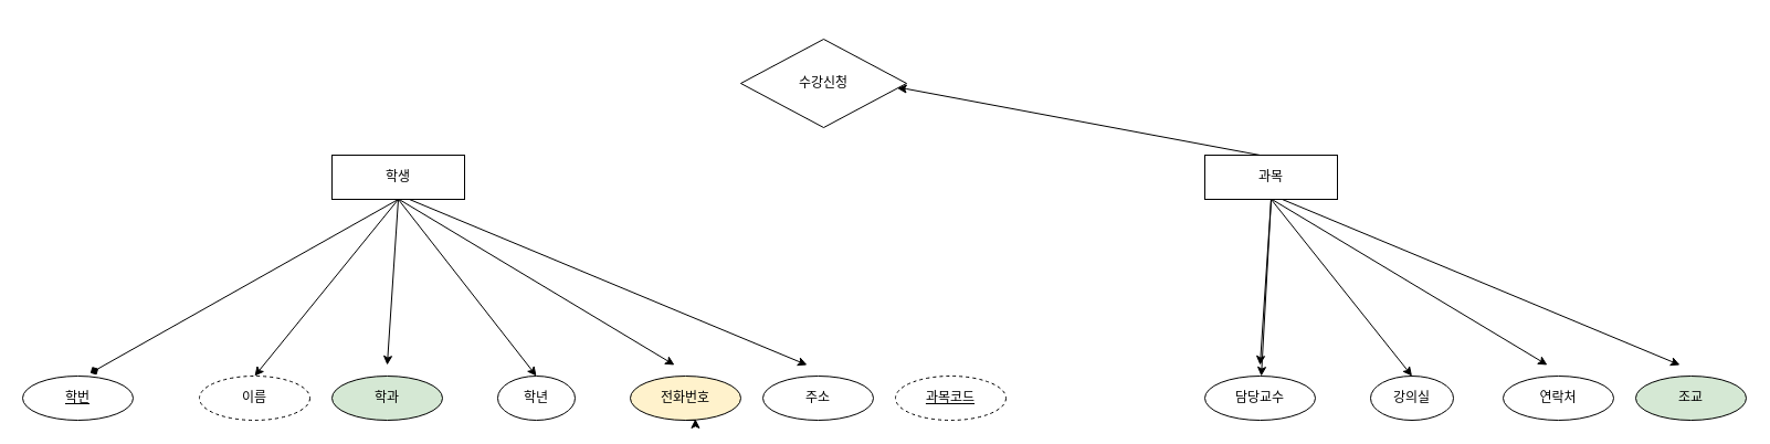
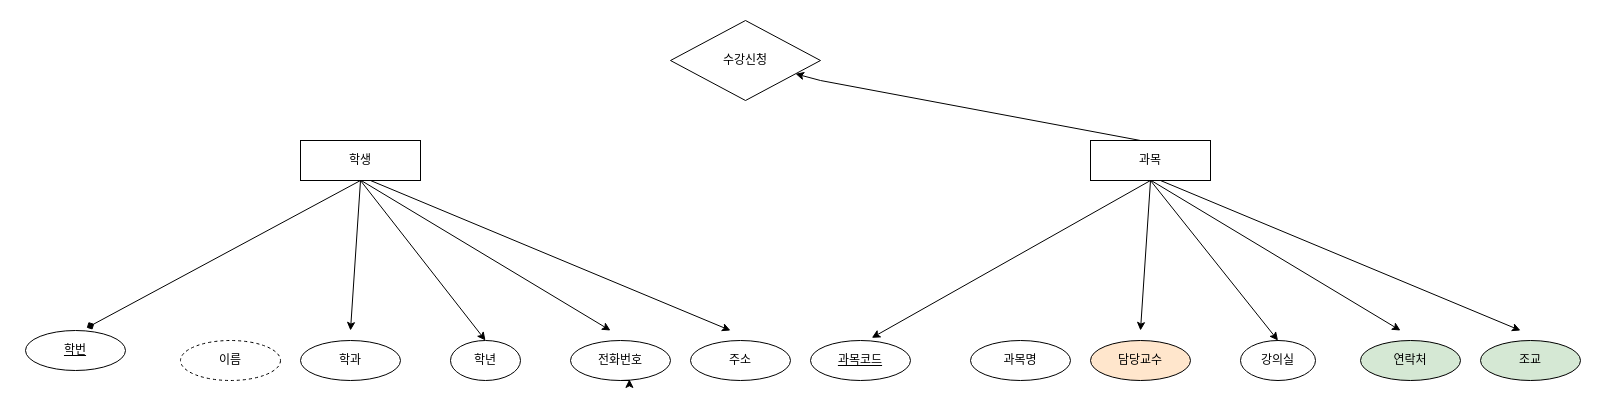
  <mxCell id="0" />
  <mxCell id="1" parent="0" />
- <mxCell id="2" value="" style="rounded=0;orthogonalLoop=1;jettySize=auto;html=1;exitX=0.5;exitY=1;exitDx=0;exitDy=0;" edge="1" parent="1" source="4" target="7"><mxGeometry relative="1" as="geometry" /></mxCell>
+ <mxCell id="2" value="" style="rounded=0;orthogonalLoop=1;jettySize=auto;html=1;entryX=0.613;entryY=-0.067;entryDx=0;entryDy=0;entryPerimeter=0;exitX=0.5;exitY=1;exitDx=0;exitDy=0;" edge="1" parent="1" source="4" target="6"><mxGeometry relative="1" as="geometry" /></mxCell>
  <mxCell id="3" style="rounded=0;orthogonalLoop=1;jettySize=auto;html=1;" edge="1" parent="1" target="28"><mxGeometry relative="1" as="geometry"><mxPoint x="1140" y="140" as="sourcePoint" /><Array as="points"><mxPoint x="820" y="80" /></Array></mxGeometry></mxCell>
  <mxCell id="4" value="과목" style="whiteSpace=wrap;html=1;align=center;" vertex="1" parent="1"><mxGeometry x="1090" y="140" width="120" height="40" as="geometry" /></mxCell>
- <mxCell id="6" value="과목코드" style="ellipse;whiteSpace=wrap;html=1;align=center;fontStyle=4;dashed=1;" vertex="1" parent="1"><mxGeometry x="810" y="340" width="100" height="40" as="geometry" /></mxCell>
- <mxCell id="7" value="담당교수" style="ellipse;whiteSpace=wrap;html=1;align=center;" vertex="1" parent="1"><mxGeometry x="1090" y="340" width="100" height="40" as="geometry" /></mxCell>
+ <mxCell id="5" value="과목명" style="ellipse;whiteSpace=wrap;html=1;align=center;" vertex="1" parent="1"><mxGeometry x="970" y="340" width="100" height="40" as="geometry" /></mxCell>
+ <mxCell id="6" value="과목코드" style="ellipse;whiteSpace=wrap;html=1;align=center;fontStyle=4;" vertex="1" parent="1"><mxGeometry x="810" y="340" width="100" height="40" as="geometry" /></mxCell>
+ <mxCell id="7" value="담당교수" style="ellipse;whiteSpace=wrap;html=1;align=center;fillColor=#ffe6cc;" vertex="1" parent="1"><mxGeometry x="1090" y="340" width="100" height="40" as="geometry" /></mxCell>
  <mxCell id="8" value="강의실" style="ellipse;whiteSpace=wrap;html=1;align=center;" vertex="1" parent="1"><mxGeometry x="1240" y="340" width="75" height="40" as="geometry" /></mxCell>
- <mxCell id="9" value="연락처" style="ellipse;whiteSpace=wrap;html=1;align=center;" vertex="1" parent="1"><mxGeometry x="1360" y="340" width="100" height="40" as="geometry" /></mxCell>
+ <mxCell id="9" value="연락처" style="ellipse;whiteSpace=wrap;html=1;align=center;fillColor=#d5e8d4;" vertex="1" parent="1"><mxGeometry x="1360" y="340" width="100" height="40" as="geometry" /></mxCell>
  <mxCell id="10" value="조교" style="ellipse;whiteSpace=wrap;html=1;align=center;fillColor=#d5e8d4;" vertex="1" parent="1"><mxGeometry x="1480" y="340" width="100" height="40" as="geometry" /></mxCell>
  <mxCell id="11" value="" style="rounded=0;orthogonalLoop=1;jettySize=auto;html=1;entryX=0.5;entryY=0;entryDx=0;entryDy=0;" edge="1" parent="1" target="8"><mxGeometry relative="1" as="geometry"><mxPoint x="1150" y="180" as="sourcePoint" /><mxPoint x="1140" y="270" as="targetPoint" /></mxGeometry></mxCell>
  <mxCell id="12" value="" style="rounded=0;orthogonalLoop=1;jettySize=auto;html=1;exitX=0.589;exitY=1.033;exitDx=0;exitDy=0;exitPerimeter=0;" edge="1" parent="1"><mxGeometry relative="1" as="geometry"><mxPoint x="1150.68" y="180" as="sourcePoint" /><mxPoint x="1400" y="330" as="targetPoint" /></mxGeometry></mxCell>
  <mxCell id="13" value="" style="rounded=0;orthogonalLoop=1;jettySize=auto;html=1;" edge="1" parent="1"><mxGeometry relative="1" as="geometry"><mxPoint x="1170" y="180" as="sourcePoint" /><mxPoint x="1520" y="330" as="targetPoint" /><Array as="points"><mxPoint x="1160" y="180" /></Array></mxGeometry></mxCell>
  <mxCell id="14" value="" style="rounded=0;orthogonalLoop=1;jettySize=auto;html=1;" edge="1" parent="1"><mxGeometry relative="1" as="geometry"><mxPoint x="1150" y="180" as="sourcePoint" /><mxPoint x="1140" y="330" as="targetPoint" /></mxGeometry></mxCell>
  <mxCell id="15" value="" style="rounded=0;orthogonalLoop=1;jettySize=auto;html=1;entryX=0.613;entryY=-0.067;entryDx=0;entryDy=0;entryPerimeter=0;exitX=0.5;exitY=1;exitDx=0;exitDy=0;endArrow=diamond;" edge="1" source="16" target="18" parent="1"><mxGeometry relative="1" as="geometry" /></mxCell>
  <mxCell id="16" value="학생" style="whiteSpace=wrap;html=1;align=center;" vertex="1" parent="1"><mxGeometry x="300" y="140" width="120" height="40" as="geometry" /></mxCell>
  <mxCell id="17" value="이름" style="ellipse;whiteSpace=wrap;html=1;align=center;dashed=1;" vertex="1" parent="1"><mxGeometry x="180" y="340" width="100" height="40" as="geometry" /></mxCell>
- <mxCell id="18" value="학번" style="ellipse;whiteSpace=wrap;html=1;align=center;fontStyle=4;" vertex="1" parent="1"><mxGeometry x="20" y="340" width="100" height="40" as="geometry" /></mxCell>
- <mxCell id="19" value="학과" style="ellipse;whiteSpace=wrap;html=1;align=center;fillColor=#d5e8d4;" vertex="1" parent="1"><mxGeometry x="300" y="340" width="100" height="40" as="geometry" /></mxCell>
+ <mxCell id="18" value="학번" style="ellipse;whiteSpace=wrap;html=1;align=center;fontStyle=4;" vertex="1" parent="1"><mxGeometry x="25" y="330" width="100" height="40" as="geometry" /></mxCell>
+ <mxCell id="19" value="학과" style="ellipse;whiteSpace=wrap;html=1;align=center;" vertex="1" parent="1"><mxGeometry x="300" y="340" width="100" height="40" as="geometry" /></mxCell>
  <mxCell id="20" value="학년" style="ellipse;whiteSpace=wrap;html=1;align=center;" vertex="1" parent="1"><mxGeometry x="450" y="340" width="70" height="40" as="geometry" /></mxCell>
- <mxCell id="21" value="전화번호" style="ellipse;whiteSpace=wrap;html=1;align=center;fillColor=#fff2cc;" vertex="1" parent="1"><mxGeometry x="570" y="340" width="100" height="40" as="geometry" /></mxCell>
+ <mxCell id="21" value="전화번호" style="ellipse;whiteSpace=wrap;html=1;align=center;" vertex="1" parent="1"><mxGeometry x="570" y="340" width="100" height="40" as="geometry" /></mxCell>
  <mxCell id="22" value="주소" style="ellipse;whiteSpace=wrap;html=1;align=center;" vertex="1" parent="1"><mxGeometry x="690" y="340" width="100" height="40" as="geometry" /></mxCell>
- <mxCell id="23" value="" style="rounded=0;orthogonalLoop=1;jettySize=auto;html=1;entryX=0.5;entryY=0;entryDx=0;entryDy=0;exitX=0.5;exitY=1;exitDx=0;exitDy=0;" edge="1" source="16" target="17" parent="1"><mxGeometry relative="1" as="geometry"><mxPoint x="369" y="183" as="sourcePoint" /><mxPoint x="150" y="260" as="targetPoint" /></mxGeometry></mxCell>
  <mxCell id="24" value="" style="rounded=0;orthogonalLoop=1;jettySize=auto;html=1;entryX=0.5;entryY=0;entryDx=0;entryDy=0;" edge="1" target="20" parent="1"><mxGeometry relative="1" as="geometry"><mxPoint x="360" y="180" as="sourcePoint" /><mxPoint x="350" y="270" as="targetPoint" /></mxGeometry></mxCell>
  <mxCell id="25" value="" style="rounded=0;orthogonalLoop=1;jettySize=auto;html=1;exitX=0.589;exitY=1.033;exitDx=0;exitDy=0;exitPerimeter=0;" edge="1" parent="1"><mxGeometry relative="1" as="geometry"><mxPoint x="360.68" y="180" as="sourcePoint" /><mxPoint x="610" y="330" as="targetPoint" /></mxGeometry></mxCell>
  <mxCell id="26" value="" style="rounded=0;orthogonalLoop=1;jettySize=auto;html=1;" edge="1" parent="1"><mxGeometry relative="1" as="geometry"><mxPoint x="380" y="180" as="sourcePoint" /><mxPoint x="730" y="330" as="targetPoint" /><Array as="points"><mxPoint x="370" y="180" /></Array></mxGeometry></mxCell>
  <mxCell id="27" value="" style="rounded=0;orthogonalLoop=1;jettySize=auto;html=1;" edge="1" parent="1"><mxGeometry relative="1" as="geometry"><mxPoint x="360" y="180" as="sourcePoint" /><mxPoint x="350" y="330" as="targetPoint" /></mxGeometry></mxCell>
- <mxCell id="28" value="수강신청" style="rhombus;whiteSpace=wrap;html=1;" vertex="1" parent="1"><mxGeometry x="670" y="35" width="150" height="80" as="geometry" /></mxCell>
+ <mxCell id="28" value="수강신청" style="rhombus;whiteSpace=wrap;html=1;" vertex="1" parent="1"><mxGeometry x="670" y="20" width="150" height="80" as="geometry" /></mxCell>
  <mxCell id="29" style="edgeStyle=orthogonalEdgeStyle;rounded=0;orthogonalLoop=1;jettySize=auto;html=1;exitX=0.5;exitY=1;exitDx=0;exitDy=0;entryX=0.589;entryY=0.972;entryDx=0;entryDy=0;entryPerimeter=0;" edge="1" parent="1" source="21" target="21"><mxGeometry relative="1" as="geometry" /></mxCell>
